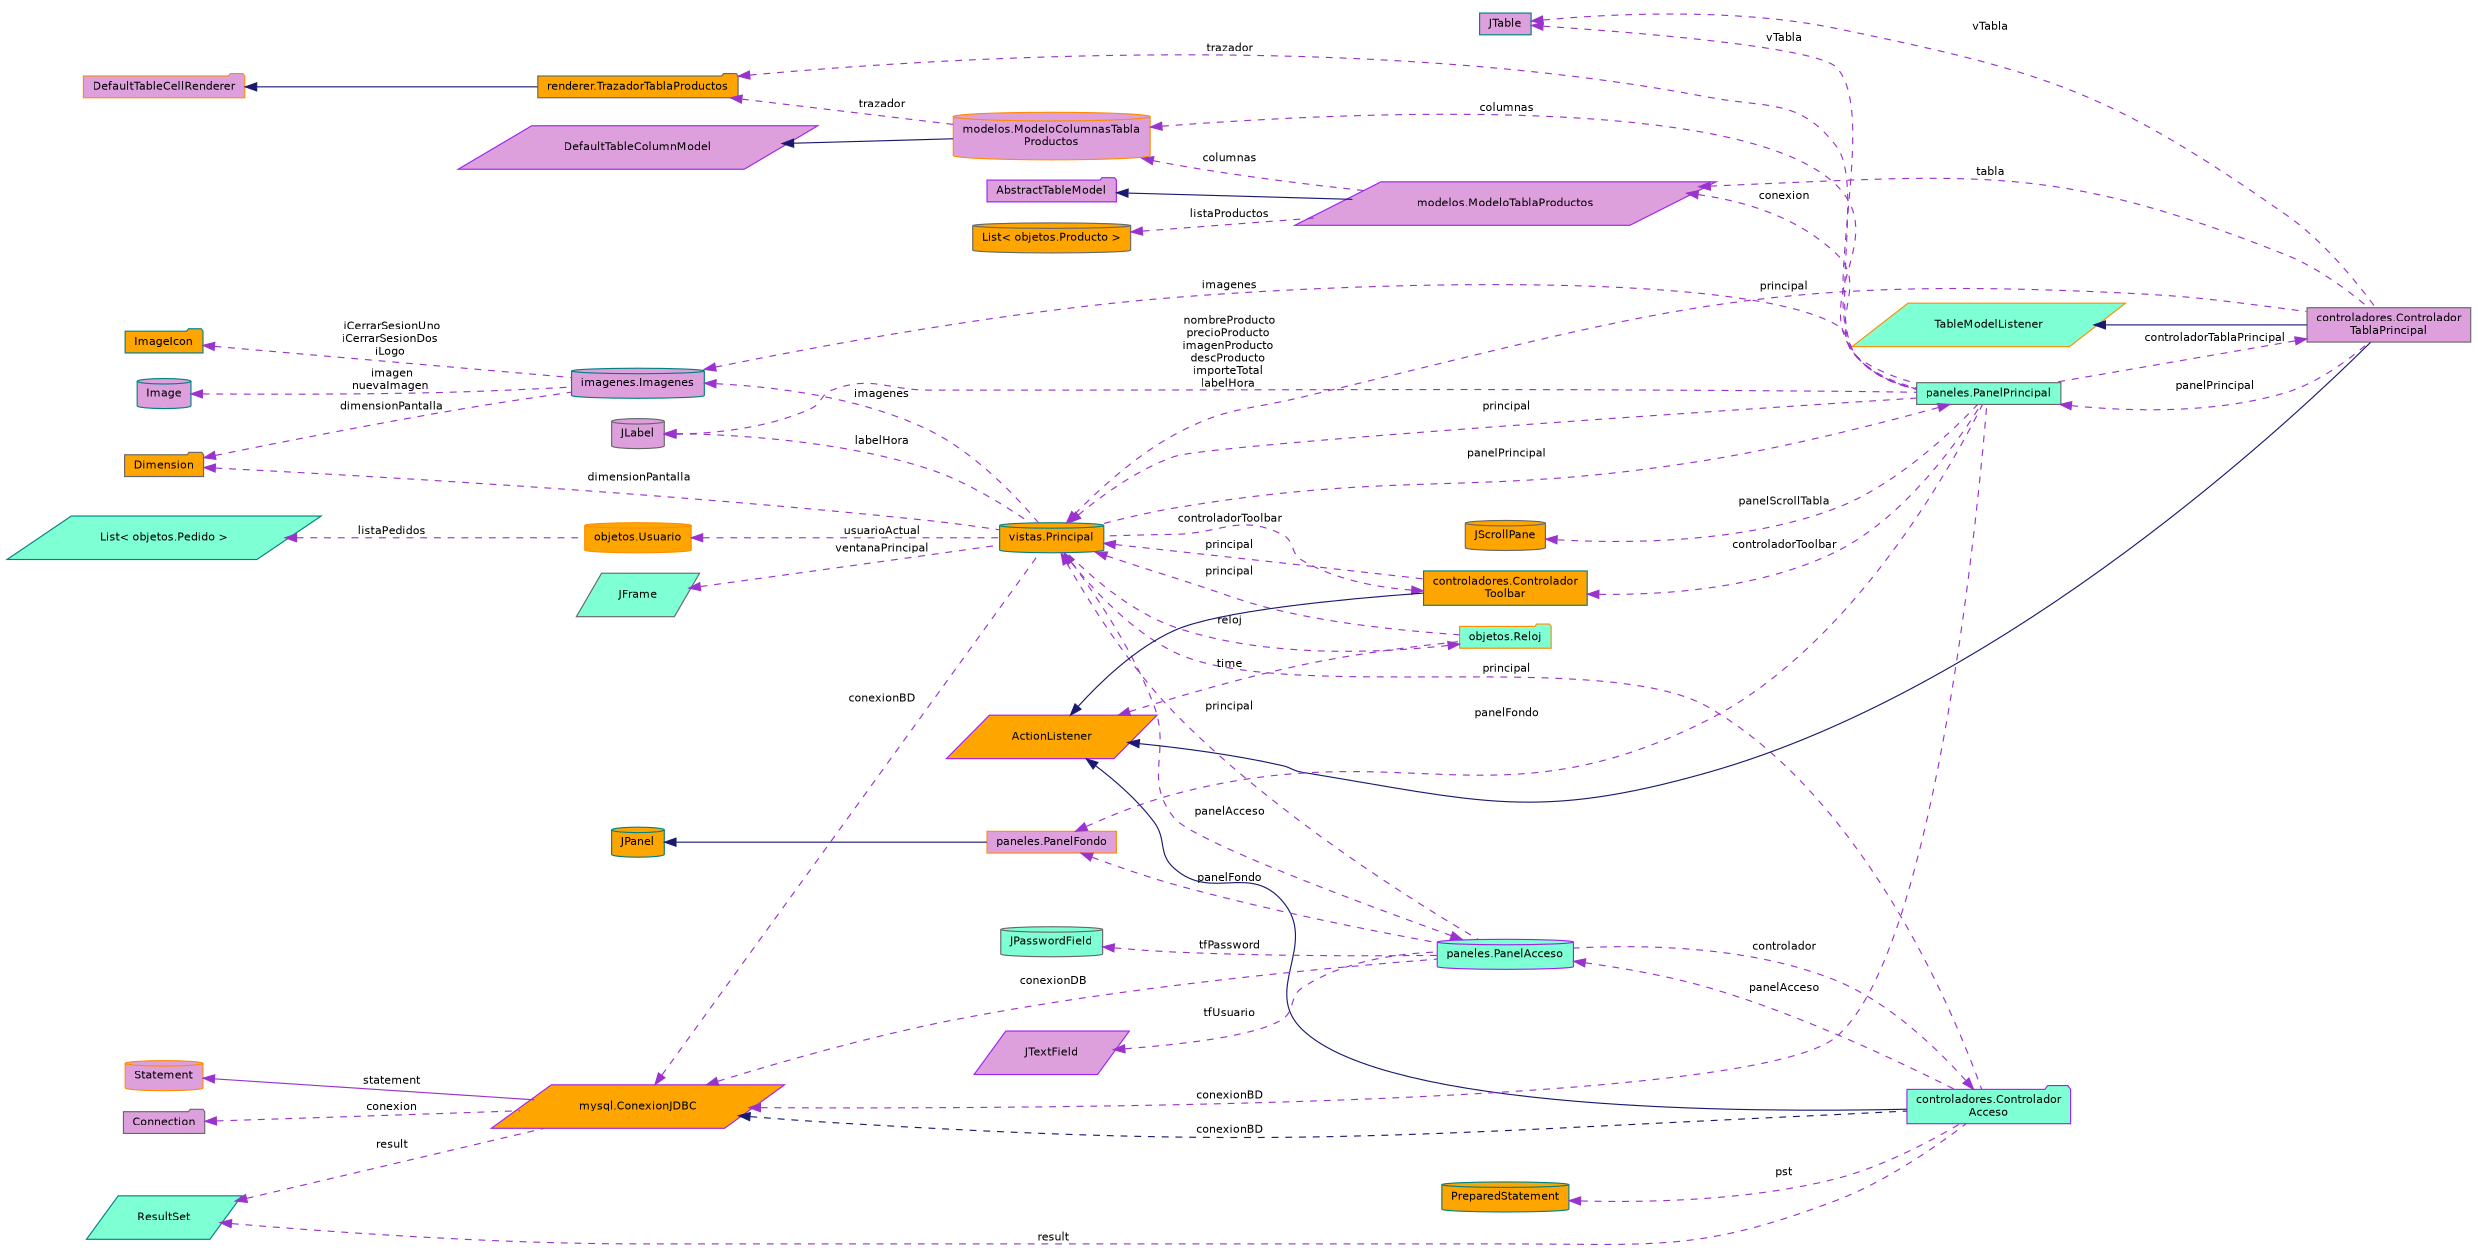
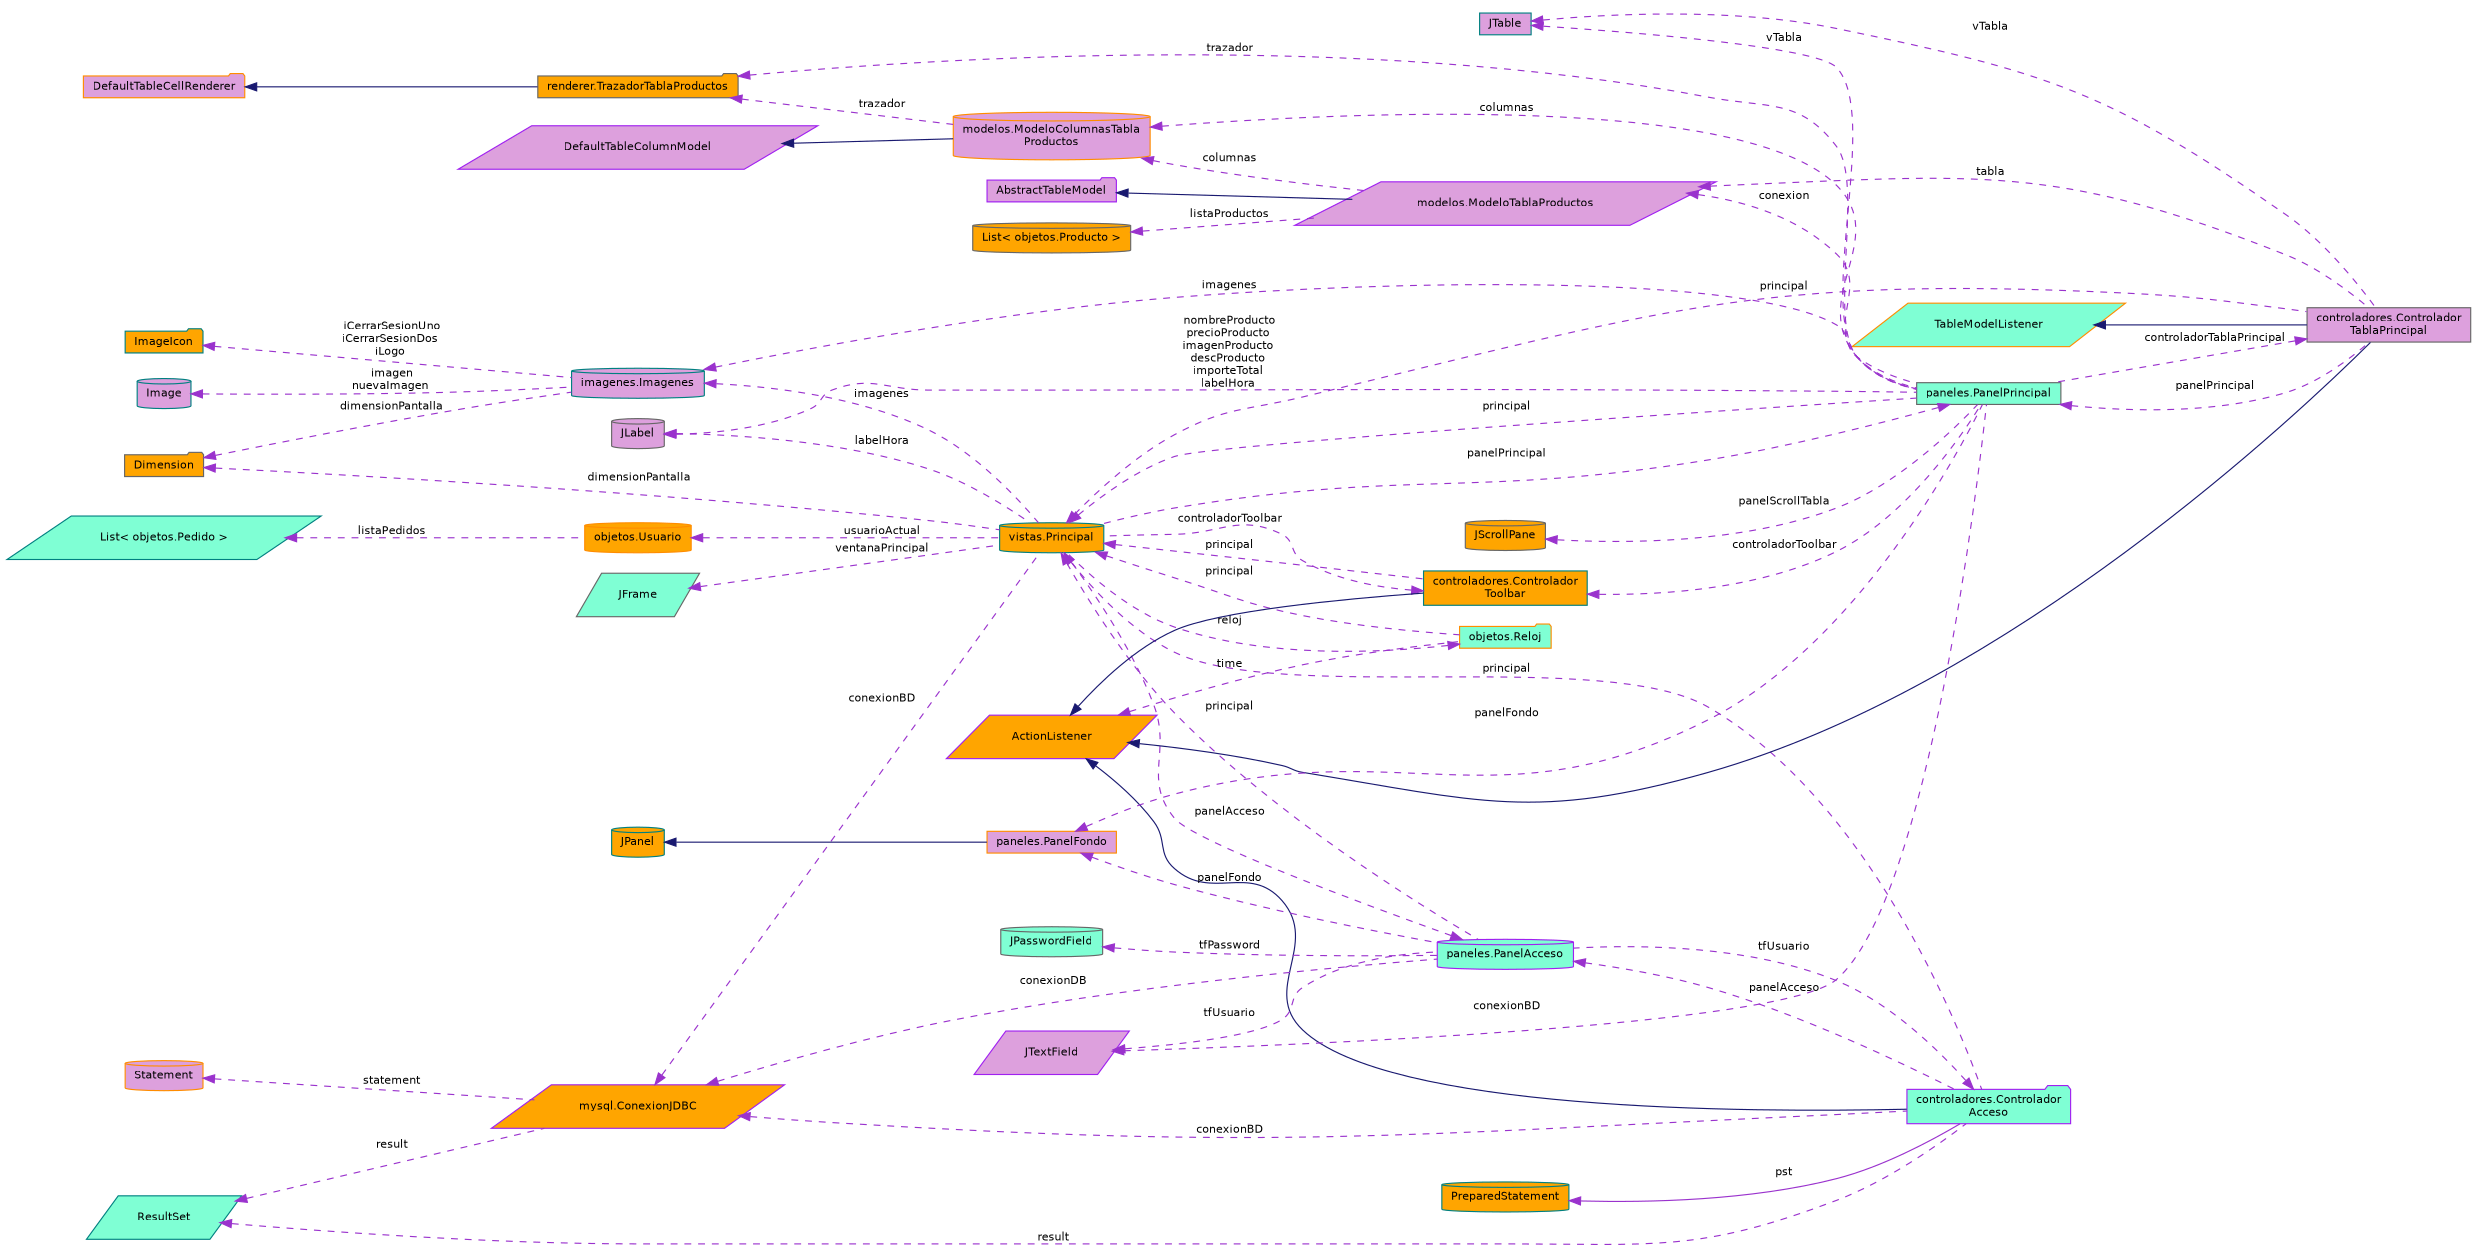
  digraph {
    fontname="DejaVu Sans"
    rankdir=LR
    node [color=teal fillcolor=plum fontname="DejaVu Sans" fontsize=10 shape=cylinder style=filled]
    edge [color=darkorchid3 dir=back fontname="DejaVu Sans" fontsize=10 labelfontname=Helvetica labelfontsize=10 style=dashed]
    n1 [fillcolor=orange fontcolor=black height=0.2 label="vistas.Principal" width=0.4]
    n2 [color=darkorange fillcolor=aquamarine height=0.2 label="objetos.Reloj" shape=folder width=0.4]
    n3 [color=gray40 fillcolor=aquamarine height=0.2 label="paneles.PanelPrincipal" shape=box width=0.4]
    n4 [color=gray40 height=0.2 label="controladores.Controlador\lTablaPrincipal" shape=box width=0.4]
    n5 [fillcolor=orange height=0.2 label="controladores.Controlador\lToolbar" shape=box width=0.4]
    n6 [color=purple fillcolor=aquamarine height=0.2 label="paneles.PanelAcceso" width=0.4]
    n7 [color=purple fillcolor=aquamarine height=0.2 label="controladores.Controlador\lAcceso" shape=folder width=0.4]
    n8 [color=purple fillcolor=orange height=0.2 label=ActionListener shape=parallelogram width=0.4]
    n9 [color=darkorange fillcolor=aquamarine height=0.2 label=TableModelListener shape=parallelogram width=0.4]
    n10 [height=0.2 label=JTable shape=box width=0.4]
    n11 [color=purple height=0.2 label="modelos.ModeloTablaProductos" shape=parallelogram width=0.4]
    n12 [color=purple height=0.2 label=AbstractTableModel shape=folder width=0.4]
    n13 [color=darkorange height=0.2 label="modelos.ModeloColumnasTabla\lProductos" width=0.4]
    n14 [color=purple height=0.2 label=DefaultTableColumnModel shape=parallelogram width=0.4]
    n15 [color=gray40 fillcolor=orange height=0.2 label="renderer.TrazadorTablaProductos" shape=folder width=0.4]
    n16 [color=darkorange height=0.2 label=DefaultTableCellRenderer shape=folder width=0.4]
    n17 [color=gray40 fillcolor=orange height=0.2 label="List\< objetos.Producto \>" width=0.4]
    n18 [color=purple fillcolor=orange height=0.2 label="mysql.ConexionJDBC" shape=parallelogram width=0.4]
    n19 [color=darkorange height=0.2 label=Statement width=0.4]
-   n20 [color=gray40 height=0.2 label=Connection shape=folder width=0.4]
    n21 [fillcolor=aquamarine height=0.2 label=ResultSet shape=parallelogram width=0.4]
    n22 [color=darkorange height=0.2 label="paneles.PanelFondo" shape=box width=0.4]
    n23 [fillcolor=orange height=0.2 label=JPanel width=0.4]
    n24 [color=gray40 height=0.2 label=JLabel width=0.4]
    n25 [height=0.2 label="imagenes.Imagenes" width=0.4]
    n26 [fillcolor=orange height=0.2 label=ImageIcon shape=folder width=0.4]
    n27 [height=0.2 label=Image width=0.4]
    n28 [color=gray40 fillcolor=orange height=0.2 label=Dimension shape=folder width=0.4]
    n29 [color=gray40 fillcolor=orange height=0.2 label=JScrollPane width=0.4]
    n30 [color=darkorange fillcolor=orange height=0.2 label="objetos.Usuario" width=0.4]
    n31 [fillcolor=aquamarine height=0.2 label="List\< objetos.Pedido \>" shape=parallelogram width=0.4]
    n32 [color=gray40 fillcolor=aquamarine height=0.2 label=JFrame shape=parallelogram width=0.4]
    n33 [color=purple height=0.2 label=JTextField shape=parallelogram width=0.4]
    n34 [color=gray40 fillcolor=aquamarine height=0.2 label=JPasswordField width=0.4]
    n35 [fillcolor=orange height=0.2 label=PreparedStatement width=0.4]
    n1 -> n2 [label=" principal"]
    n1 -> n3 [label=" principal"]
    n1 -> n4 [label=" principal"]
    n1 -> n5 [label=" principal"]
    n1 -> n6 [label=" principal"]
    n1 -> n7 [label=" principal"]
    n2 -> n1 [label=" reloj"]
    n3 -> n1 [label=" panelPrincipal"]
    n3 -> n4 [label=" panelPrincipal"]
    n4 -> n3 [label=" controladorTablaPrincipal"]
    n5 -> n1 [label=" controladorToolbar"]
    n5 -> n3 [label=" controladorToolbar"]
    n6 -> n1 [label=" panelAcceso"]
    n6 -> n7 [label=" panelAcceso"]
-   n7 -> n6 [label=" controlador"]
+   n7 -> n6 [label=" tfUsuario"]
    n8 -> n2 [label=" time"]
    n8 -> n4 [color=midnightblue style=solid]
    n8 -> n5 [color=midnightblue style=solid]
    n8 -> n7 [color=midnightblue style=solid]
    n9 -> n4 [color=midnightblue style=solid]
    n10 -> n3 [label=" vTabla"]
    n10 -> n4 [label=" vTabla"]
    n11 -> n3 [label=" conexion"]
    n11 -> n4 [label=" tabla"]
    n12 -> n11 [color=midnightblue style=solid]
    n13 -> n3 [label=" columnas"]
    n13 -> n11 [label=" columnas"]
    n14 -> n13 [color=midnightblue style=solid]
    n15 -> n3 [label=" trazador"]
    n15 -> n13 [label=" trazador"]
    n16 -> n15 [color=midnightblue style=solid]
    n17 -> n11 [label=" listaProductos"]
    n18 -> n1 [label=" conexionBD"]
-   n18 -> n3 [label=" conexionBD"]
+   n33 -> n3 [label=" conexionBD"]
    n18 -> n6 [label=" conexionDB"]
-   n18 -> n7 [color=midnightblue label=" conexionBD"]
-   n19 -> n18 [label=" statement" style=solid]
-   n20 -> n18 [label=" conexion"]
+   n18 -> n7 [label=" conexionBD"]
+   n19 -> n18 [label=" statement"]
    n21 -> n7 [label=" result"]
    n21 -> n18 [label=" result"]
    n22 -> n3 [label=" panelFondo"]
    n22 -> n6 [label=" panelFondo"]
    n23 -> n22 [color=midnightblue style=solid]
    n24 -> n1 [label=" labelHora"]
    n24 -> n3 [label=" nombreProducto\nprecioProducto\nimagenProducto\ndescProducto\nimporteTotal\nlabelHora"]
    n25 -> n1 [label=" imagenes"]
    n25 -> n3 [label=" imagenes"]
    n26 -> n25 [label=" iCerrarSesionUno\niCerrarSesionDos\niLogo"]
    n27 -> n25 [label=" imagen\nnuevaImagen"]
    n28 -> n1 [label=" dimensionPantalla"]
    n28 -> n25 [label=" dimensionPantalla"]
    n29 -> n3 [label=" panelScrollTabla"]
    n30 -> n1 [label=" usuarioActual"]
    n31 -> n30 [label=" listaPedidos"]
    n32 -> n1 [label=" ventanaPrincipal"]
    n33 -> n6 [label=" tfUsuario"]
    n34 -> n6 [label=" tfPassword"]
-   n35 -> n7 [label=" pst"]
+   n35 -> n7 [label=" pst" style=solid]
  }
